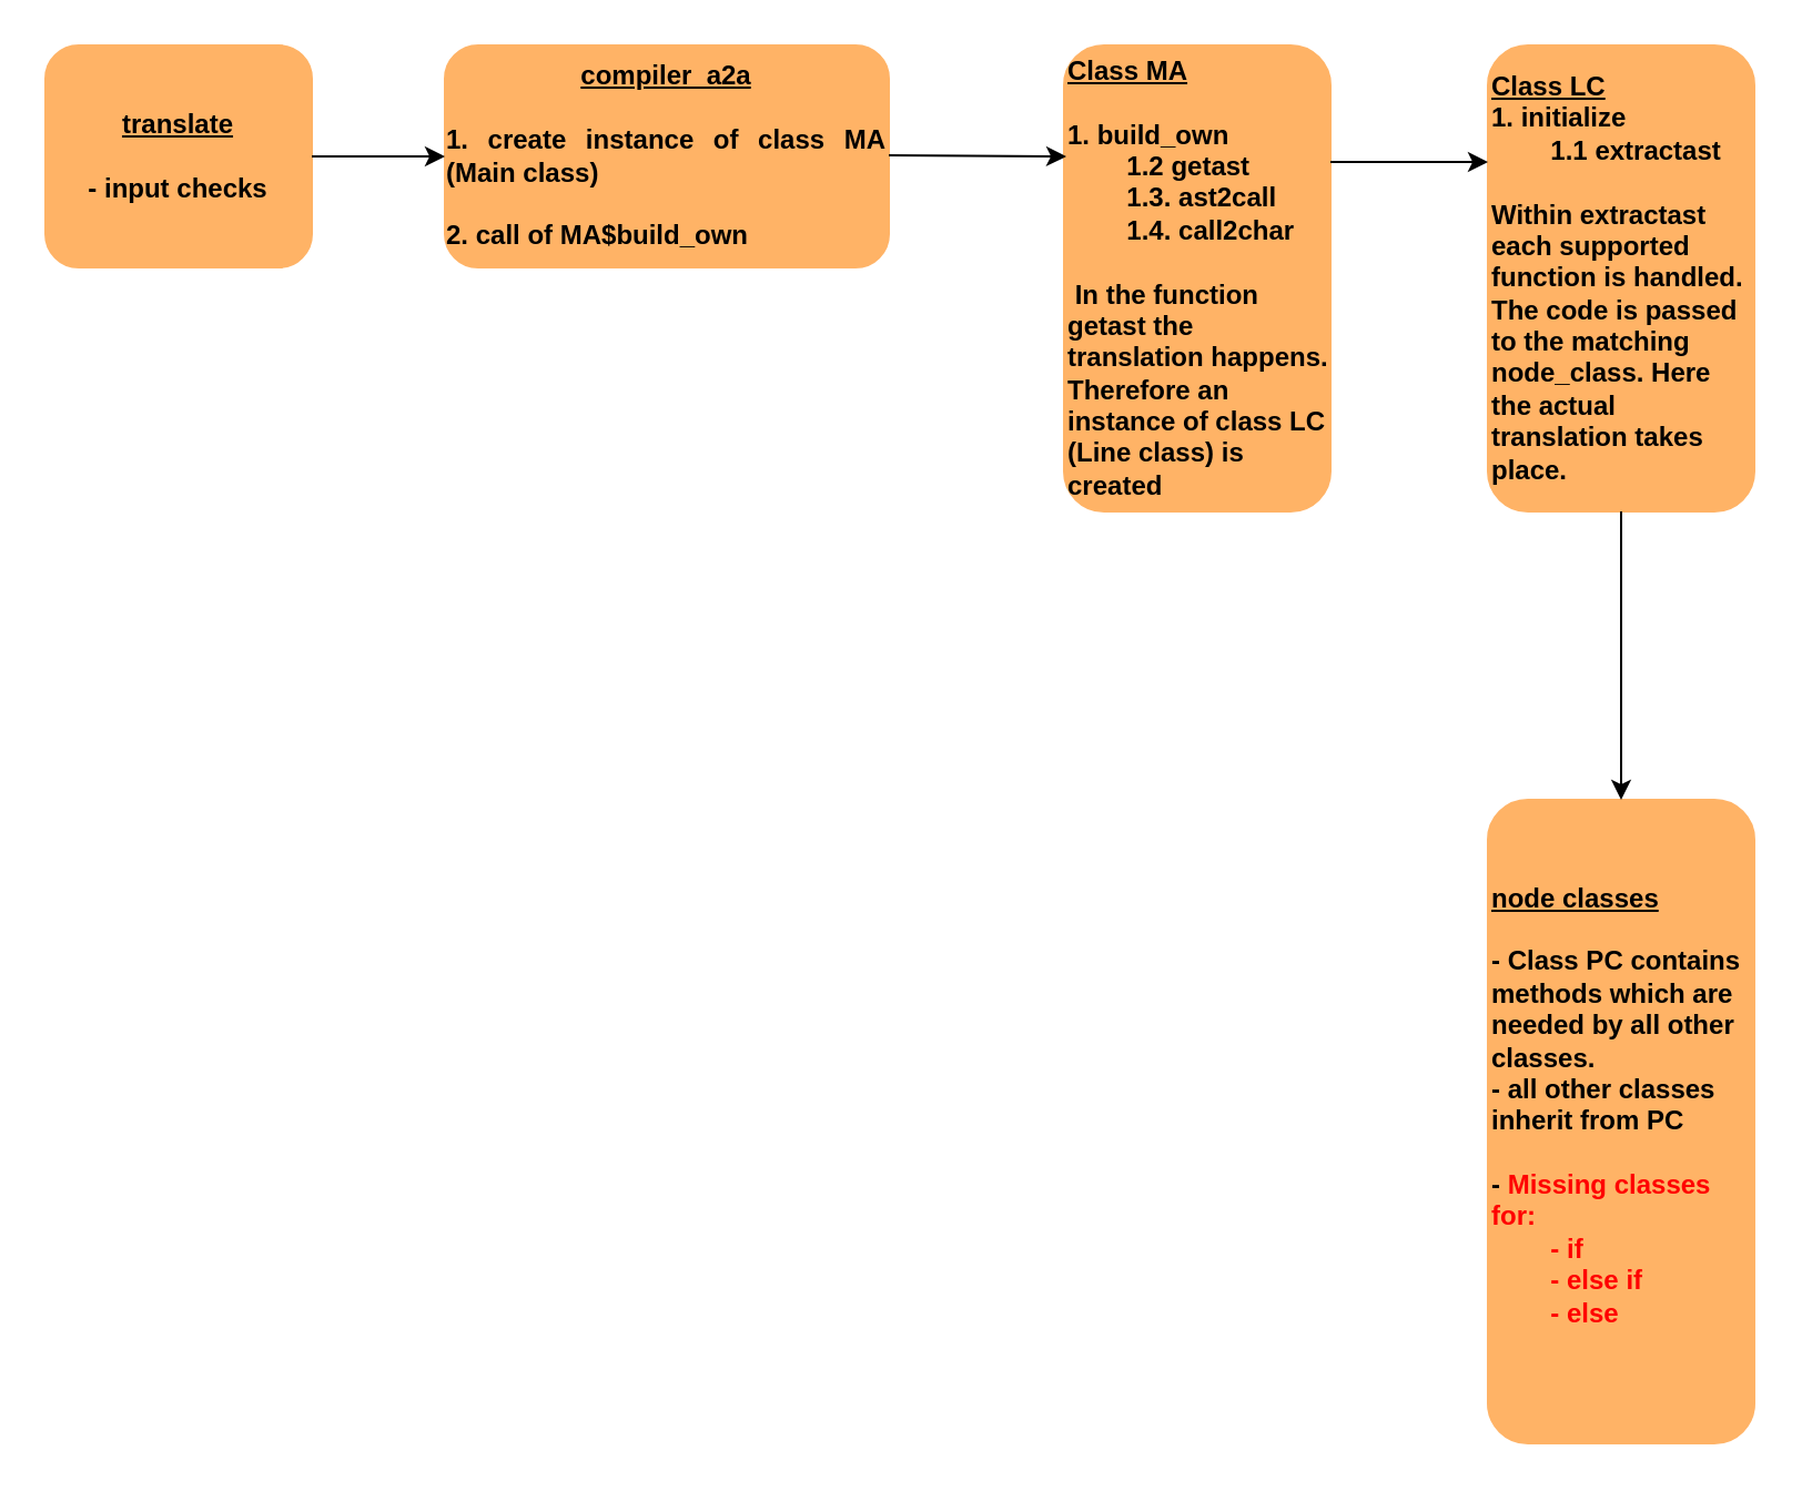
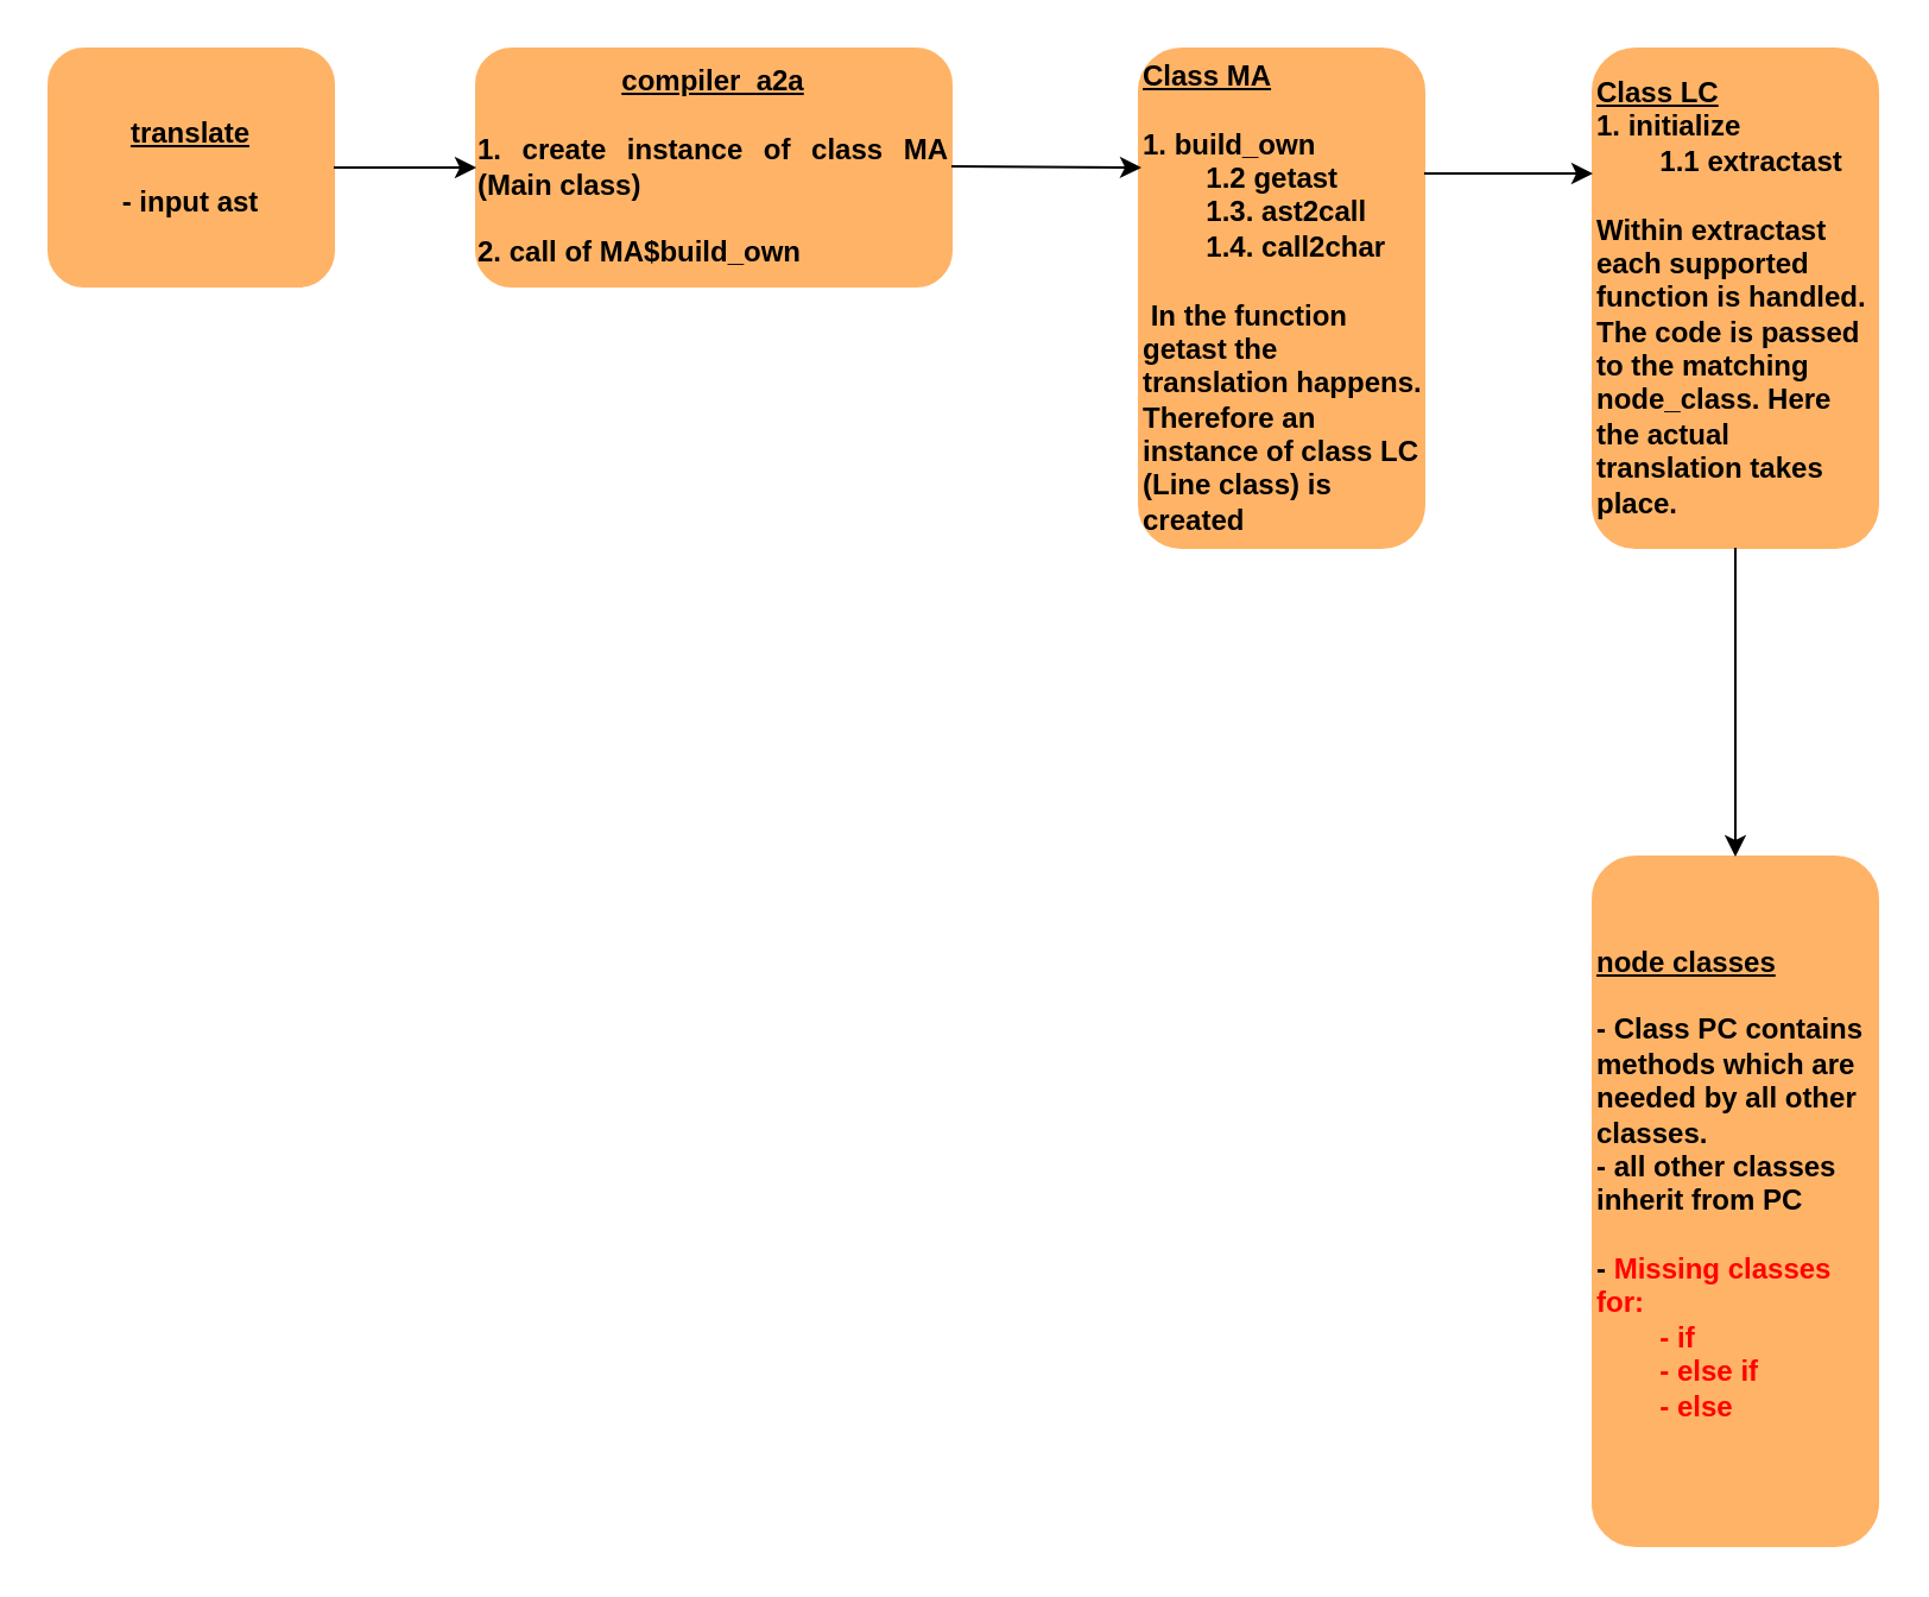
  <mxCell id="0" />
  <mxCell id="1" parent="0" />
- <mxCell id="2" value="&lt;div&gt;&lt;b&gt;&lt;u&gt;translate&lt;/u&gt;&lt;/b&gt;&lt;/div&gt;&lt;div&gt;&lt;b&gt;&lt;u&gt;&lt;br&gt;&lt;/u&gt;&lt;/b&gt;&lt;/div&gt;&lt;div&gt;&lt;b&gt;- input checks&lt;u&gt;&lt;br&gt;&lt;/u&gt;&lt;/b&gt;&lt;/div&gt;" style="rounded=1;whiteSpace=wrap;html=1;strokeColor=#FFB366;fillColor=#FFB366;" vertex="1" parent="1"><mxGeometry x="20" y="20" width="120" height="100" as="geometry" /></mxCell>
+ <mxCell id="2" value="&lt;div&gt;&lt;b&gt;&lt;u&gt;translate&lt;/u&gt;&lt;/b&gt;&lt;/div&gt;&lt;div&gt;&lt;b&gt;&lt;u&gt;&lt;br&gt;&lt;/u&gt;&lt;/b&gt;&lt;/div&gt;&lt;div&gt;&lt;b&gt;- input ast&lt;u&gt;&lt;br&gt;&lt;/u&gt;&lt;/b&gt;&lt;/div&gt;" style="rounded=1;whiteSpace=wrap;html=1;strokeColor=#FFB366;fillColor=#FFB366;" vertex="1" parent="1"><mxGeometry x="20" y="20" width="120" height="100" as="geometry" /></mxCell>
  <mxCell id="3" value="&lt;div&gt;&lt;b&gt;&lt;u&gt;compiler_a2a&lt;/u&gt;&lt;/b&gt;&lt;/div&gt;&lt;div&gt;&lt;b&gt;&lt;u&gt;&lt;br&gt;&lt;/u&gt;&lt;/b&gt;&lt;/div&gt;&lt;div align=&quot;justify&quot;&gt;&lt;b&gt;1. create instance of class&amp;nbsp;MA (Main class)&lt;br&gt;&lt;/b&gt;&lt;/div&gt;&lt;div align=&quot;justify&quot;&gt;&lt;b&gt;&lt;br&gt;&lt;/b&gt;&lt;/div&gt;&lt;div align=&quot;justify&quot;&gt;&lt;b&gt;2. call of MA$build_own&lt;br&gt;&lt;/b&gt;&lt;/div&gt;" style="rounded=1;whiteSpace=wrap;html=1;strokeColor=#FFB366;fillColor=#FFB366;" vertex="1" parent="1"><mxGeometry x="200" y="20" width="200" height="100" as="geometry" /></mxCell>
  <mxCell id="4" value="" style="endArrow=classic;html=1;rounded=0;exitX=1;exitY=0.5;exitDx=0;exitDy=0;" edge="1" parent="1" source="2"><mxGeometry width="50" height="50" relative="1" as="geometry"><mxPoint x="450" y="370" as="sourcePoint" /><mxPoint x="200" y="70" as="targetPoint" /></mxGeometry></mxCell>
  <mxCell id="5" value="&lt;div align=&quot;left&quot;&gt;&lt;b&gt;&lt;u&gt;Class MA&lt;/u&gt;&lt;/b&gt;&lt;br&gt;&lt;/div&gt;&lt;div align=&quot;left&quot;&gt;&lt;b&gt;&lt;u&gt;&lt;br&gt;&lt;/u&gt;&lt;/b&gt;&lt;/div&gt;&lt;div align=&quot;left&quot;&gt;&lt;b&gt;1. build_own&lt;/b&gt;&lt;/div&gt;&lt;div align=&quot;left&quot;&gt;&lt;b&gt;&lt;span style=&quot;white-space: pre;&quot;&gt;&#09;&lt;/span&gt;1.2 getast&lt;/b&gt;&lt;/div&gt;&lt;div align=&quot;left&quot;&gt;&lt;b&gt;&lt;span style=&quot;white-space: pre;&quot;&gt;&#09;&lt;/span&gt;1.3. ast2call&lt;/b&gt;&lt;/div&gt;&lt;div align=&quot;left&quot;&gt;&lt;b&gt;&lt;span style=&quot;white-space: pre;&quot;&gt;&#09;&lt;/span&gt;1.4. call2char &lt;br&gt;&lt;/b&gt;&lt;/div&gt;&lt;div align=&quot;left&quot;&gt;&lt;b&gt;&lt;br&gt;&lt;/b&gt;&lt;/div&gt;&lt;div align=&quot;left&quot;&gt;&lt;b&gt;&amp;nbsp;In the function getast the translation happens. Therefore an instance of class LC (Line class) is created&lt;br&gt;&lt;/b&gt;&lt;/div&gt;" style="rounded=1;whiteSpace=wrap;html=1;strokeColor=#FFB366;fillColor=#FFB366;align=left;" vertex="1" parent="1"><mxGeometry x="479" y="20" width="120" height="210" as="geometry" /></mxCell>
  <mxCell id="6" value="" style="endArrow=classic;html=1;rounded=0;exitX=1;exitY=0.5;exitDx=0;exitDy=0;" edge="1" parent="1"><mxGeometry width="50" height="50" relative="1" as="geometry"><mxPoint x="400" y="69.5" as="sourcePoint" /><mxPoint x="480" y="70" as="targetPoint" /></mxGeometry></mxCell>
  <mxCell id="7" value="&lt;div align=&quot;left&quot;&gt;&lt;b&gt;&lt;u&gt;Class LC&lt;/u&gt;&lt;/b&gt;&lt;br&gt;&lt;/div&gt;&lt;div&gt;&lt;b&gt;1. initialize&lt;/b&gt;&lt;/div&gt;&lt;div&gt;&lt;b&gt;&lt;span style=&quot;white-space: pre;&quot;&gt;&#09;&lt;/span&gt;1.1 extractast&lt;/b&gt;&lt;/div&gt;&lt;div&gt;&lt;b&gt;&lt;br&gt;&lt;/b&gt;&lt;/div&gt;&lt;div&gt;&lt;b&gt;Within extractast each supported function is handled. The code is passed to the matching node_class. Here the actual translation takes place. &lt;br&gt;&lt;/b&gt;&lt;/div&gt;" style="rounded=1;whiteSpace=wrap;html=1;strokeColor=#FFB366;fillColor=#FFB366;align=left;" vertex="1" parent="1"><mxGeometry x="670" y="20" width="120" height="210" as="geometry" /></mxCell>
  <mxCell id="8" value="&lt;div align=&quot;left&quot;&gt;&lt;b&gt;&lt;u&gt;node classes&lt;/u&gt;&lt;/b&gt;&lt;br&gt;&lt;/div&gt;&lt;div&gt;&lt;br&gt;&lt;/div&gt;&lt;div&gt;&lt;b&gt;- Class PC contains methods which are needed by all other classes.&amp;nbsp;&lt;/b&gt;&lt;/div&gt;&lt;div&gt;&lt;b&gt;- all other classes inherit from PC&lt;/b&gt;&lt;/div&gt;&lt;div&gt;&lt;b&gt;&lt;br&gt;&lt;/b&gt;&lt;/div&gt;&lt;div&gt;&lt;b&gt;-&lt;font color=&quot;#ff0000&quot;&gt; Missing classes for:&lt;/font&gt;&lt;/b&gt;&lt;/div&gt;&lt;div&gt;&lt;font color=&quot;#ff0000&quot;&gt;&lt;b&gt;&lt;span style=&quot;white-space: pre;&quot;&gt;&#09;&lt;/span&gt;- if&lt;/b&gt;&lt;/font&gt;&lt;/div&gt;&lt;div&gt;&lt;font color=&quot;#ff0000&quot;&gt;&lt;b&gt;&lt;span style=&quot;white-space: pre;&quot;&gt;&#09;&lt;/span&gt;- else if&lt;/b&gt;&lt;/font&gt;&lt;/div&gt;&lt;div&gt;&lt;font color=&quot;#ff0000&quot;&gt;&lt;b&gt;&lt;span style=&quot;white-space: pre;&quot;&gt;&#09;&lt;/span&gt;- else&lt;/b&gt;&lt;/font&gt;&lt;/div&gt;&lt;div&gt;&lt;b&gt;&lt;br&gt;&lt;/b&gt;&lt;/div&gt;" style="rounded=1;whiteSpace=wrap;html=1;strokeColor=#FFB366;fillColor=#FFB366;align=left;" vertex="1" parent="1"><mxGeometry x="670" y="360" width="120" height="290" as="geometry" /></mxCell>
  <mxCell id="9" value="" style="endArrow=classic;html=1;rounded=0;exitX=1;exitY=0.25;exitDx=0;exitDy=0;entryX=0;entryY=0.25;entryDx=0;entryDy=0;" edge="1" parent="1" source="5" target="7"><mxGeometry width="50" height="50" relative="1" as="geometry"><mxPoint x="450" y="370" as="sourcePoint" /><mxPoint x="500" y="320" as="targetPoint" /></mxGeometry></mxCell>
  <mxCell id="10" value="" style="endArrow=classic;html=1;rounded=0;exitX=0.5;exitY=1;exitDx=0;exitDy=0;entryX=0.5;entryY=0;entryDx=0;entryDy=0;" edge="1" parent="1" source="7" target="8"><mxGeometry width="50" height="50" relative="1" as="geometry"><mxPoint x="450" y="370" as="sourcePoint" /><mxPoint x="500" y="320" as="targetPoint" /></mxGeometry></mxCell>
